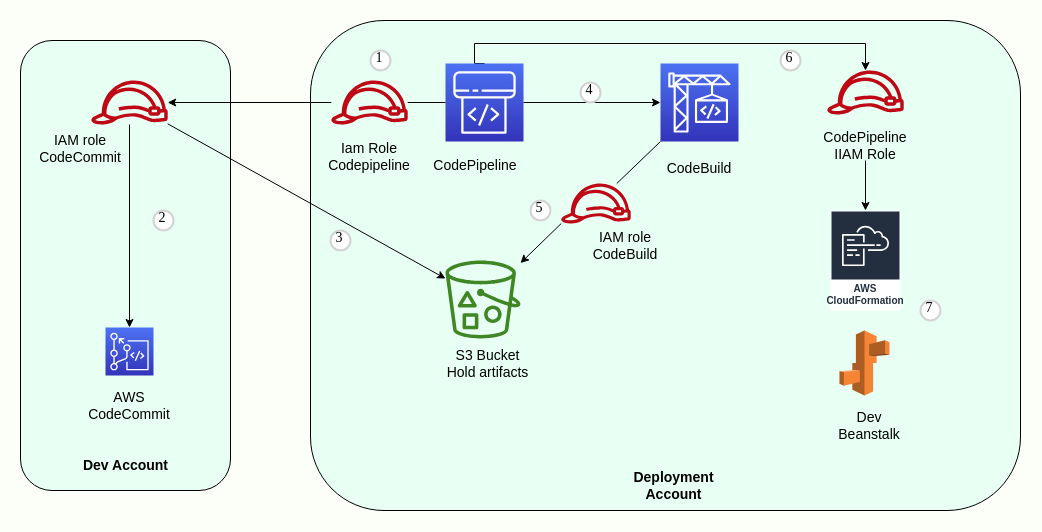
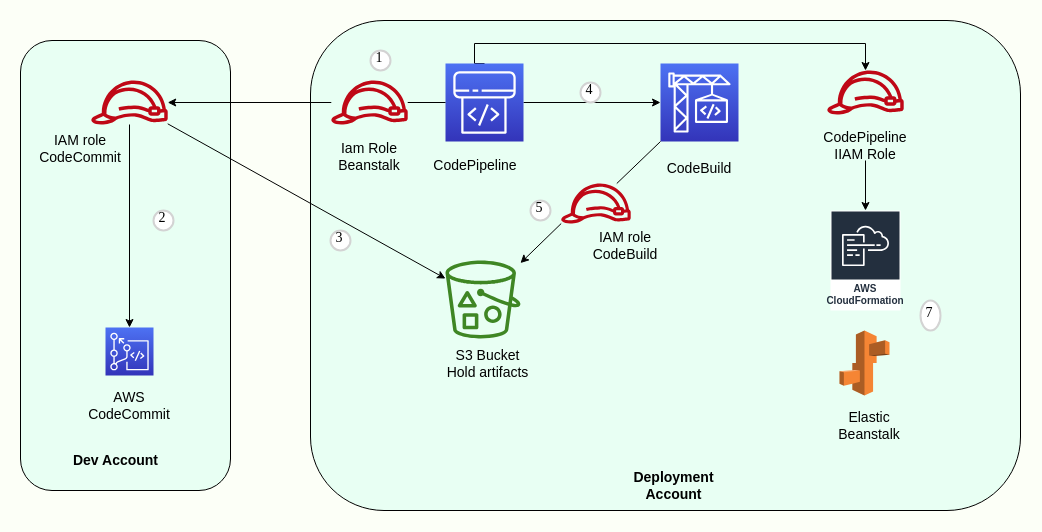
  <mxCell id="0" />
  <mxCell id="1" parent="0" />
  <mxCell id="2" value="" style="rounded=1;whiteSpace=wrap;html=1;fillColor=#E8FFF3;" parent="1" vertex="1"><mxGeometry x="20" y="40" width="210" height="450" as="geometry" /></mxCell>
  <mxCell id="3" value="" style="rounded=1;whiteSpace=wrap;html=1;fillColor=#E8FFF3;" parent="1" vertex="1"><mxGeometry x="310" y="20" width="710" height="490" as="geometry" /></mxCell>
  <mxCell id="4" style="edgeStyle=orthogonalEdgeStyle;rounded=0;orthogonalLoop=1;jettySize=auto;html=1;" parent="1" source="5" target="6" edge="1"><mxGeometry relative="1" as="geometry" /></mxCell>
  <mxCell id="5" value="" style="sketch=0;outlineConnect=0;fontColor=#232F3E;gradientColor=none;fillColor=#BF0816;strokeColor=none;dashed=0;verticalLabelPosition=bottom;verticalAlign=top;align=center;html=1;fontSize=12;fontStyle=0;aspect=fixed;pointerEvents=1;shape=mxgraph.aws4.role;" parent="1" vertex="1"><mxGeometry x="90" y="80" width="78" height="44" as="geometry" /></mxCell>
  <mxCell id="6" value="" style="sketch=0;points=[[0,0,0],[0.25,0,0],[0.5,0,0],[0.75,0,0],[1,0,0],[0,1,0],[0.25,1,0],[0.5,1,0],[0.75,1,0],[1,1,0],[0,0.25,0],[0,0.5,0],[0,0.75,0],[1,0.25,0],[1,0.5,0],[1,0.75,0]];outlineConnect=0;fontColor=#232F3E;gradientColor=#4D72F3;gradientDirection=north;fillColor=#3334B9;strokeColor=#ffffff;dashed=0;verticalLabelPosition=bottom;verticalAlign=top;align=center;html=1;fontSize=12;fontStyle=0;aspect=fixed;shape=mxgraph.aws4.resourceIcon;resIcon=mxgraph.aws4.codecommit;" parent="1" vertex="1"><mxGeometry x="105" y="327" width="48" height="48" as="geometry" /></mxCell>
  <mxCell id="7" style="edgeStyle=orthogonalEdgeStyle;rounded=0;orthogonalLoop=1;jettySize=auto;html=1;fontSize=14;startArrow=none;" parent="1" source="29" target="5" edge="1"><mxGeometry relative="1" as="geometry" /></mxCell>
  <mxCell id="8" style="edgeStyle=orthogonalEdgeStyle;rounded=0;orthogonalLoop=1;jettySize=auto;html=1;exitX=1;exitY=0.5;exitDx=0;exitDy=0;exitPerimeter=0;entryX=0;entryY=0.5;entryDx=0;entryDy=0;entryPerimeter=0;fontSize=14;" parent="1" source="10" target="12" edge="1"><mxGeometry relative="1" as="geometry" /></mxCell>
  <mxCell id="9" style="edgeStyle=orthogonalEdgeStyle;rounded=0;orthogonalLoop=1;jettySize=auto;html=1;exitX=0.5;exitY=0;exitDx=0;exitDy=0;exitPerimeter=0;fontSize=14;" parent="1" source="10" target="19" edge="1"><mxGeometry relative="1" as="geometry"><Array as="points"><mxPoint x="474" y="43" /><mxPoint x="865" y="43" /></Array></mxGeometry></mxCell>
  <mxCell id="10" value="" style="sketch=0;points=[[0,0,0],[0.25,0,0],[0.5,0,0],[0.75,0,0],[1,0,0],[0,1,0],[0.25,1,0],[0.5,1,0],[0.75,1,0],[1,1,0],[0,0.25,0],[0,0.5,0],[0,0.75,0],[1,0.25,0],[1,0.5,0],[1,0.75,0]];outlineConnect=0;fontColor=#232F3E;gradientColor=#4D72F3;gradientDirection=north;fillColor=#3334B9;strokeColor=#ffffff;dashed=0;verticalLabelPosition=bottom;verticalAlign=top;align=center;html=1;fontSize=12;fontStyle=0;aspect=fixed;shape=mxgraph.aws4.resourceIcon;resIcon=mxgraph.aws4.codepipeline;" parent="1" vertex="1"><mxGeometry x="445" y="63" width="78" height="78" as="geometry" /></mxCell>
  <mxCell id="11" style="rounded=0;orthogonalLoop=1;jettySize=auto;html=1;exitX=0;exitY=1;exitDx=0;exitDy=0;exitPerimeter=0;fontSize=14;startArrow=none;" parent="1" source="25" target="13" edge="1"><mxGeometry relative="1" as="geometry" /></mxCell>
  <mxCell id="12" value="" style="sketch=0;points=[[0,0,0],[0.25,0,0],[0.5,0,0],[0.75,0,0],[1,0,0],[0,1,0],[0.25,1,0],[0.5,1,0],[0.75,1,0],[1,1,0],[0,0.25,0],[0,0.5,0],[0,0.75,0],[1,0.25,0],[1,0.5,0],[1,0.75,0]];outlineConnect=0;fontColor=#232F3E;gradientColor=#4D72F3;gradientDirection=north;fillColor=#3334B9;strokeColor=#ffffff;dashed=0;verticalLabelPosition=bottom;verticalAlign=top;align=center;html=1;fontSize=12;fontStyle=0;aspect=fixed;shape=mxgraph.aws4.resourceIcon;resIcon=mxgraph.aws4.codebuild;" parent="1" vertex="1"><mxGeometry x="660" y="63" width="78" height="78" as="geometry" /></mxCell>
  <mxCell id="13" value="" style="sketch=0;outlineConnect=0;fontColor=#232F3E;gradientColor=none;fillColor=#3F8624;strokeColor=none;dashed=0;verticalLabelPosition=bottom;verticalAlign=top;align=center;html=1;fontSize=12;fontStyle=0;aspect=fixed;pointerEvents=1;shape=mxgraph.aws4.bucket_with_objects;" parent="1" vertex="1"><mxGeometry x="445" y="260" width="75" height="78" as="geometry" /></mxCell>
  <mxCell id="14" value="AWS CloudFormation" style="sketch=0;outlineConnect=0;fontColor=#232F3E;gradientColor=none;strokeColor=#ffffff;fillColor=#232F3E;dashed=0;verticalLabelPosition=middle;verticalAlign=bottom;align=center;html=1;whiteSpace=wrap;fontSize=10;fontStyle=1;spacing=3;shape=mxgraph.aws4.productIcon;prIcon=mxgraph.aws4.cloudformation;" parent="1" vertex="1"><mxGeometry x="830" y="210" width="70" height="100" as="geometry" /></mxCell>
  <mxCell id="15" value="&lt;font style=&quot;font-size: 14px;&quot;&gt;AWS CodeCommit&lt;/font&gt;" style="text;html=1;strokeColor=none;fillColor=none;align=center;verticalAlign=middle;whiteSpace=wrap;rounded=0;" parent="1" vertex="1"><mxGeometry x="79" y="390" width="100" height="30" as="geometry" /></mxCell>
  <mxCell id="16" value="&lt;font style=&quot;font-size: 14px;&quot;&gt;&amp;nbsp;CodePipeline&lt;/font&gt;" style="text;html=1;strokeColor=none;fillColor=none;align=center;verticalAlign=middle;whiteSpace=wrap;rounded=0;" parent="1" vertex="1"><mxGeometry x="435" y="150" width="76" height="30" as="geometry" /></mxCell>
  <mxCell id="17" value="S3 Bucket Hold artifacts" style="text;html=1;strokeColor=none;fillColor=none;align=center;verticalAlign=middle;whiteSpace=wrap;rounded=0;fontSize=14;" parent="1" vertex="1"><mxGeometry x="445" y="327" width="85" height="71" as="geometry" /></mxCell>
  <mxCell id="18" value="CodeBuild" style="text;html=1;strokeColor=none;fillColor=none;align=center;verticalAlign=middle;whiteSpace=wrap;rounded=0;fontSize=14;" parent="1" vertex="1"><mxGeometry x="669" y="153" width="60" height="30" as="geometry" /></mxCell>
  <mxCell id="19" value="" style="sketch=0;outlineConnect=0;fontColor=#232F3E;gradientColor=none;fillColor=#BF0816;strokeColor=none;dashed=0;verticalLabelPosition=bottom;verticalAlign=top;align=center;html=1;fontSize=12;fontStyle=0;aspect=fixed;pointerEvents=1;shape=mxgraph.aws4.role;" parent="1" vertex="1"><mxGeometry x="826" y="70" width="78" height="44" as="geometry" /></mxCell>
  <mxCell id="20" style="edgeStyle=orthogonalEdgeStyle;rounded=0;orthogonalLoop=1;jettySize=auto;html=1;exitX=0.5;exitY=1;exitDx=0;exitDy=0;fontSize=14;" parent="1" source="21" target="14" edge="1"><mxGeometry relative="1" as="geometry" /></mxCell>
  <mxCell id="21" value="CodePipeline IIAM Role" style="text;html=1;strokeColor=none;fillColor=none;align=center;verticalAlign=middle;whiteSpace=wrap;rounded=0;fontSize=14;" parent="1" vertex="1"><mxGeometry x="820" y="130" width="90" height="30" as="geometry" /></mxCell>
  <mxCell id="22" value="" style="outlineConnect=0;dashed=0;verticalLabelPosition=bottom;verticalAlign=top;align=center;html=1;shape=mxgraph.aws3.elastic_beanstalk;fillColor=#F58534;gradientColor=none;fontSize=14;" parent="1" vertex="1"><mxGeometry x="839" y="330" width="50" height="65" as="geometry" /></mxCell>
- <mxCell id="23" value="Dev Beanstalk" style="text;html=1;strokeColor=none;fillColor=none;align=center;verticalAlign=middle;whiteSpace=wrap;rounded=0;fontSize=14;" parent="1" vertex="1"><mxGeometry x="839" y="410" width="60" height="30" as="geometry" /></mxCell>
+ <mxCell id="23" value="Elastic Beanstalk" style="text;html=1;strokeColor=none;fillColor=none;align=center;verticalAlign=middle;whiteSpace=wrap;rounded=0;fontSize=14;" parent="1" vertex="1"><mxGeometry x="839" y="410" width="60" height="30" as="geometry" /></mxCell>
  <mxCell id="24" value="" style="endArrow=classic;html=1;rounded=0;fontSize=14;" parent="1" source="5" target="13" edge="1"><mxGeometry width="50" height="50" relative="1" as="geometry"><mxPoint x="260" y="220" as="sourcePoint" /><mxPoint x="310" y="170" as="targetPoint" /></mxGeometry></mxCell>
  <mxCell id="25" value="" style="sketch=0;outlineConnect=0;fontColor=#232F3E;gradientColor=none;fillColor=#BF0816;strokeColor=none;dashed=0;verticalLabelPosition=bottom;verticalAlign=top;align=center;html=1;fontSize=12;fontStyle=0;aspect=fixed;pointerEvents=1;shape=mxgraph.aws4.role;" parent="1" vertex="1"><mxGeometry x="560" y="183" width="70.91" height="40" as="geometry" /></mxCell>
  <mxCell id="26" value="" style="rounded=0;orthogonalLoop=1;jettySize=auto;html=1;exitX=0;exitY=1;exitDx=0;exitDy=0;exitPerimeter=0;fontSize=14;endArrow=none;" parent="1" source="12" target="25" edge="1"><mxGeometry relative="1" as="geometry"><mxPoint x="660" y="141" as="sourcePoint" /><mxPoint x="519.992" y="265.627" as="targetPoint" /></mxGeometry></mxCell>
  <mxCell id="27" value="IAM role&lt;br&gt;CodeBuild" style="text;html=1;strokeColor=none;fillColor=none;align=center;verticalAlign=middle;whiteSpace=wrap;rounded=0;fontSize=14;" parent="1" vertex="1"><mxGeometry x="580" y="220" width="90" height="50" as="geometry" /></mxCell>
  <mxCell id="28" value="IAM role&lt;br&gt;CodeCommit" style="text;html=1;strokeColor=none;fillColor=none;align=center;verticalAlign=middle;whiteSpace=wrap;rounded=0;fontSize=14;" parent="1" vertex="1"><mxGeometry x="40" y="124" width="80" height="47" as="geometry" /></mxCell>
  <mxCell id="29" value="" style="sketch=0;outlineConnect=0;fontColor=#232F3E;gradientColor=none;fillColor=#BF0816;strokeColor=none;dashed=0;verticalLabelPosition=bottom;verticalAlign=top;align=center;html=1;fontSize=12;fontStyle=0;aspect=fixed;pointerEvents=1;shape=mxgraph.aws4.role;" parent="1" vertex="1"><mxGeometry x="330" y="80" width="78" height="44" as="geometry" /></mxCell>
  <mxCell id="30" value="" style="edgeStyle=orthogonalEdgeStyle;rounded=0;orthogonalLoop=1;jettySize=auto;html=1;fontSize=14;endArrow=none;" parent="1" source="10" target="29" edge="1"><mxGeometry relative="1" as="geometry"><mxPoint x="435" y="102" as="sourcePoint" /><mxPoint x="167.214" y="102" as="targetPoint" /></mxGeometry></mxCell>
- <mxCell id="31" value="Iam Role&lt;br&gt;Codepipeline" style="text;html=1;strokeColor=none;fillColor=none;align=center;verticalAlign=middle;whiteSpace=wrap;rounded=0;fontSize=14;" parent="1" vertex="1"><mxGeometry x="324" y="141" width="90" height="30" as="geometry" /></mxCell>
+ <mxCell id="31" value="Iam Role&lt;br&gt;Beanstalk" style="text;html=1;strokeColor=none;fillColor=none;align=center;verticalAlign=middle;whiteSpace=wrap;rounded=0;fontSize=14;" parent="1" vertex="1"><mxGeometry x="324" y="141" width="90" height="30" as="geometry" /></mxCell>
  <mxCell id="32" value="1" style="ellipse;whiteSpace=wrap;html=1;aspect=fixed;strokeWidth=2;fontFamily=Tahoma;spacingBottom=4;spacingRight=2;strokeColor=#d3d3d3;fontSize=14;" parent="1" vertex="1"><mxGeometry x="370" y="50" width="20" height="20" as="geometry" /></mxCell>
  <mxCell id="33" value="2" style="ellipse;whiteSpace=wrap;html=1;aspect=fixed;strokeWidth=2;fontFamily=Tahoma;spacingBottom=4;spacingRight=2;strokeColor=#d3d3d3;fontSize=14;" parent="1" vertex="1"><mxGeometry x="153" y="210" width="20" height="20" as="geometry" /></mxCell>
  <mxCell id="34" value="3" style="ellipse;whiteSpace=wrap;html=1;aspect=fixed;strokeWidth=2;fontFamily=Tahoma;spacingBottom=4;spacingRight=2;strokeColor=#d3d3d3;fontSize=14;" parent="1" vertex="1"><mxGeometry x="330" y="230" width="20" height="20" as="geometry" /></mxCell>
  <mxCell id="35" value="4" style="ellipse;whiteSpace=wrap;html=1;aspect=fixed;strokeWidth=2;fontFamily=Tahoma;spacingBottom=4;spacingRight=2;strokeColor=#d3d3d3;fontSize=14;" parent="1" vertex="1"><mxGeometry x="580" y="82" width="20" height="20" as="geometry" /></mxCell>
  <mxCell id="36" value="5" style="ellipse;whiteSpace=wrap;html=1;aspect=fixed;strokeWidth=2;fontFamily=Tahoma;spacingBottom=4;spacingRight=2;strokeColor=#d3d3d3;fontSize=14;" parent="1" vertex="1"><mxGeometry x="530" y="200" width="20" height="20" as="geometry" /></mxCell>
- <mxCell id="37" value="6" style="ellipse;whiteSpace=wrap;html=1;aspect=fixed;strokeWidth=2;fontFamily=Tahoma;spacingBottom=4;spacingRight=2;strokeColor=#d3d3d3;fontSize=14;" parent="1" vertex="1"><mxGeometry x="780" y="50" width="20" height="20" as="geometry" /></mxCell>
- <mxCell id="38" value="7" style="ellipse;whiteSpace=wrap;html=1;aspect=fixed;strokeWidth=2;fontFamily=Tahoma;spacingBottom=4;spacingRight=2;strokeColor=#d3d3d3;fontSize=14;" parent="1" vertex="1"><mxGeometry x="920" y="300" width="20" height="20" as="geometry" /></mxCell>
- <mxCell id="39" value="&lt;b&gt;&lt;font style=&quot;font-size: 14px;&quot;&gt;Dev Account&lt;/font&gt;&lt;/b&gt;" style="text;html=1;strokeColor=none;fillColor=none;align=center;verticalAlign=middle;whiteSpace=wrap;rounded=0;" vertex="1" parent="1"><mxGeometry x="69.5" y="450" width="111" height="30" as="geometry" /></mxCell>
+ <mxCell id="38" value="7" style="ellipse;whiteSpace=wrap;html=1;aspect=fixed;strokeWidth=2;fontFamily=Tahoma;spacingBottom=4;spacingRight=2;strokeColor=#d3d3d3;fontSize=14;" parent="1" vertex="1"><mxGeometry x="920" y="300" width="20" height="30" as="geometry" /></mxCell>
+ <mxCell id="39" value="&lt;b&gt;&lt;font style=&quot;font-size: 14px;&quot;&gt;Dev Account&lt;/font&gt;&lt;/b&gt;" style="text;html=1;strokeColor=none;fillColor=none;align=center;verticalAlign=middle;whiteSpace=wrap;rounded=0;" vertex="1" parent="1"><mxGeometry x="59.5" y="445" width="111" height="30" as="geometry" /></mxCell>
  <mxCell id="40" value="&lt;b&gt;&lt;font style=&quot;font-size: 14px;&quot;&gt;Deployment Account&lt;/font&gt;&lt;/b&gt;" style="text;html=1;strokeColor=none;fillColor=none;align=center;verticalAlign=middle;whiteSpace=wrap;rounded=0;" vertex="1" parent="1"><mxGeometry x="618" y="470" width="111" height="30" as="geometry" /></mxCell>
